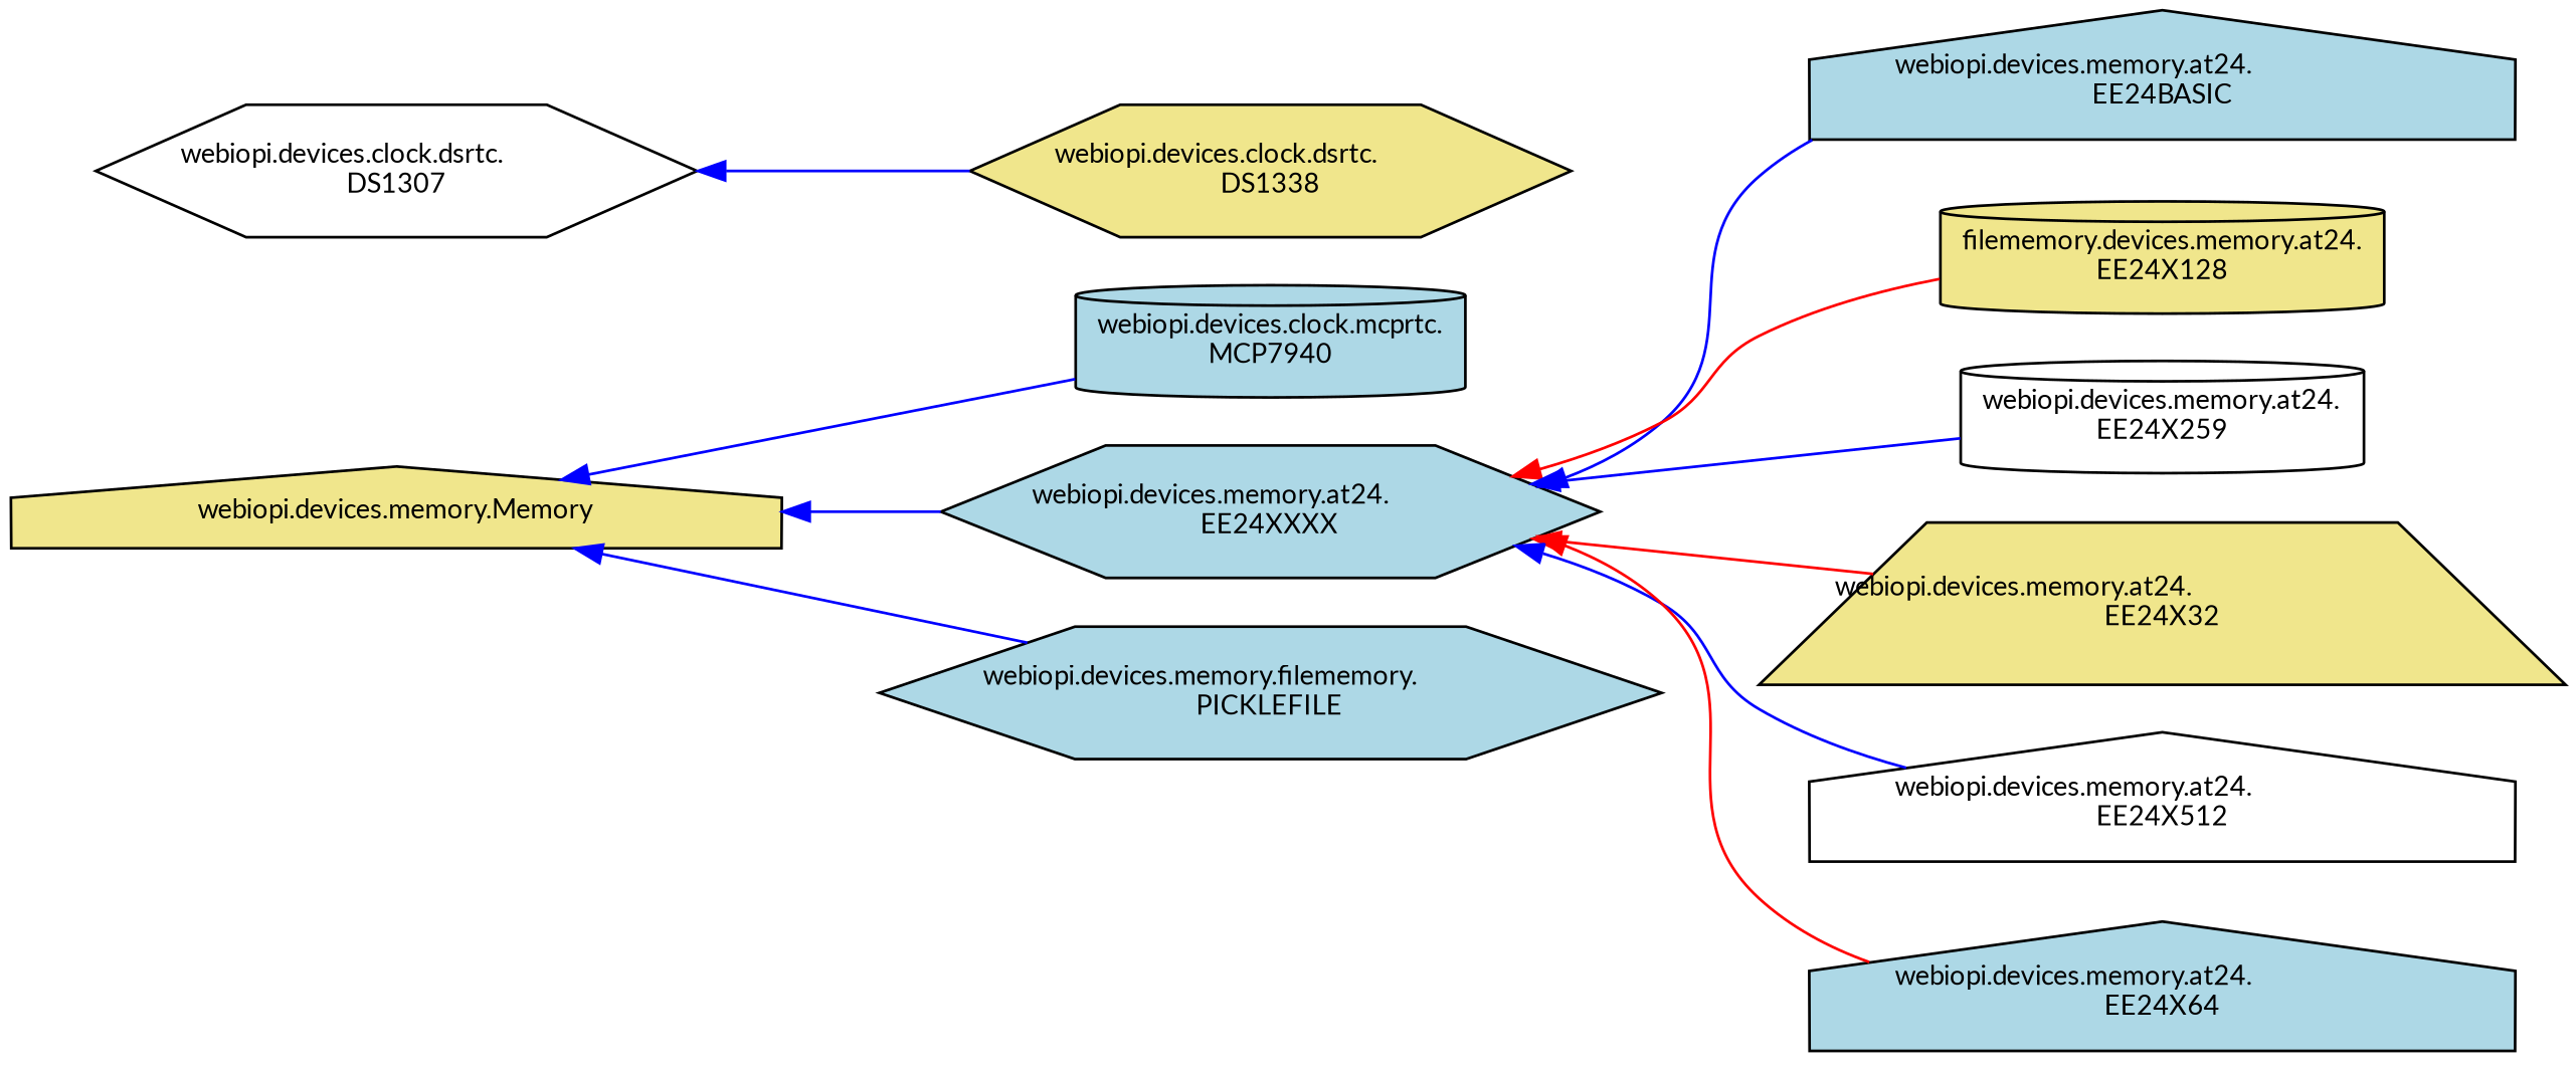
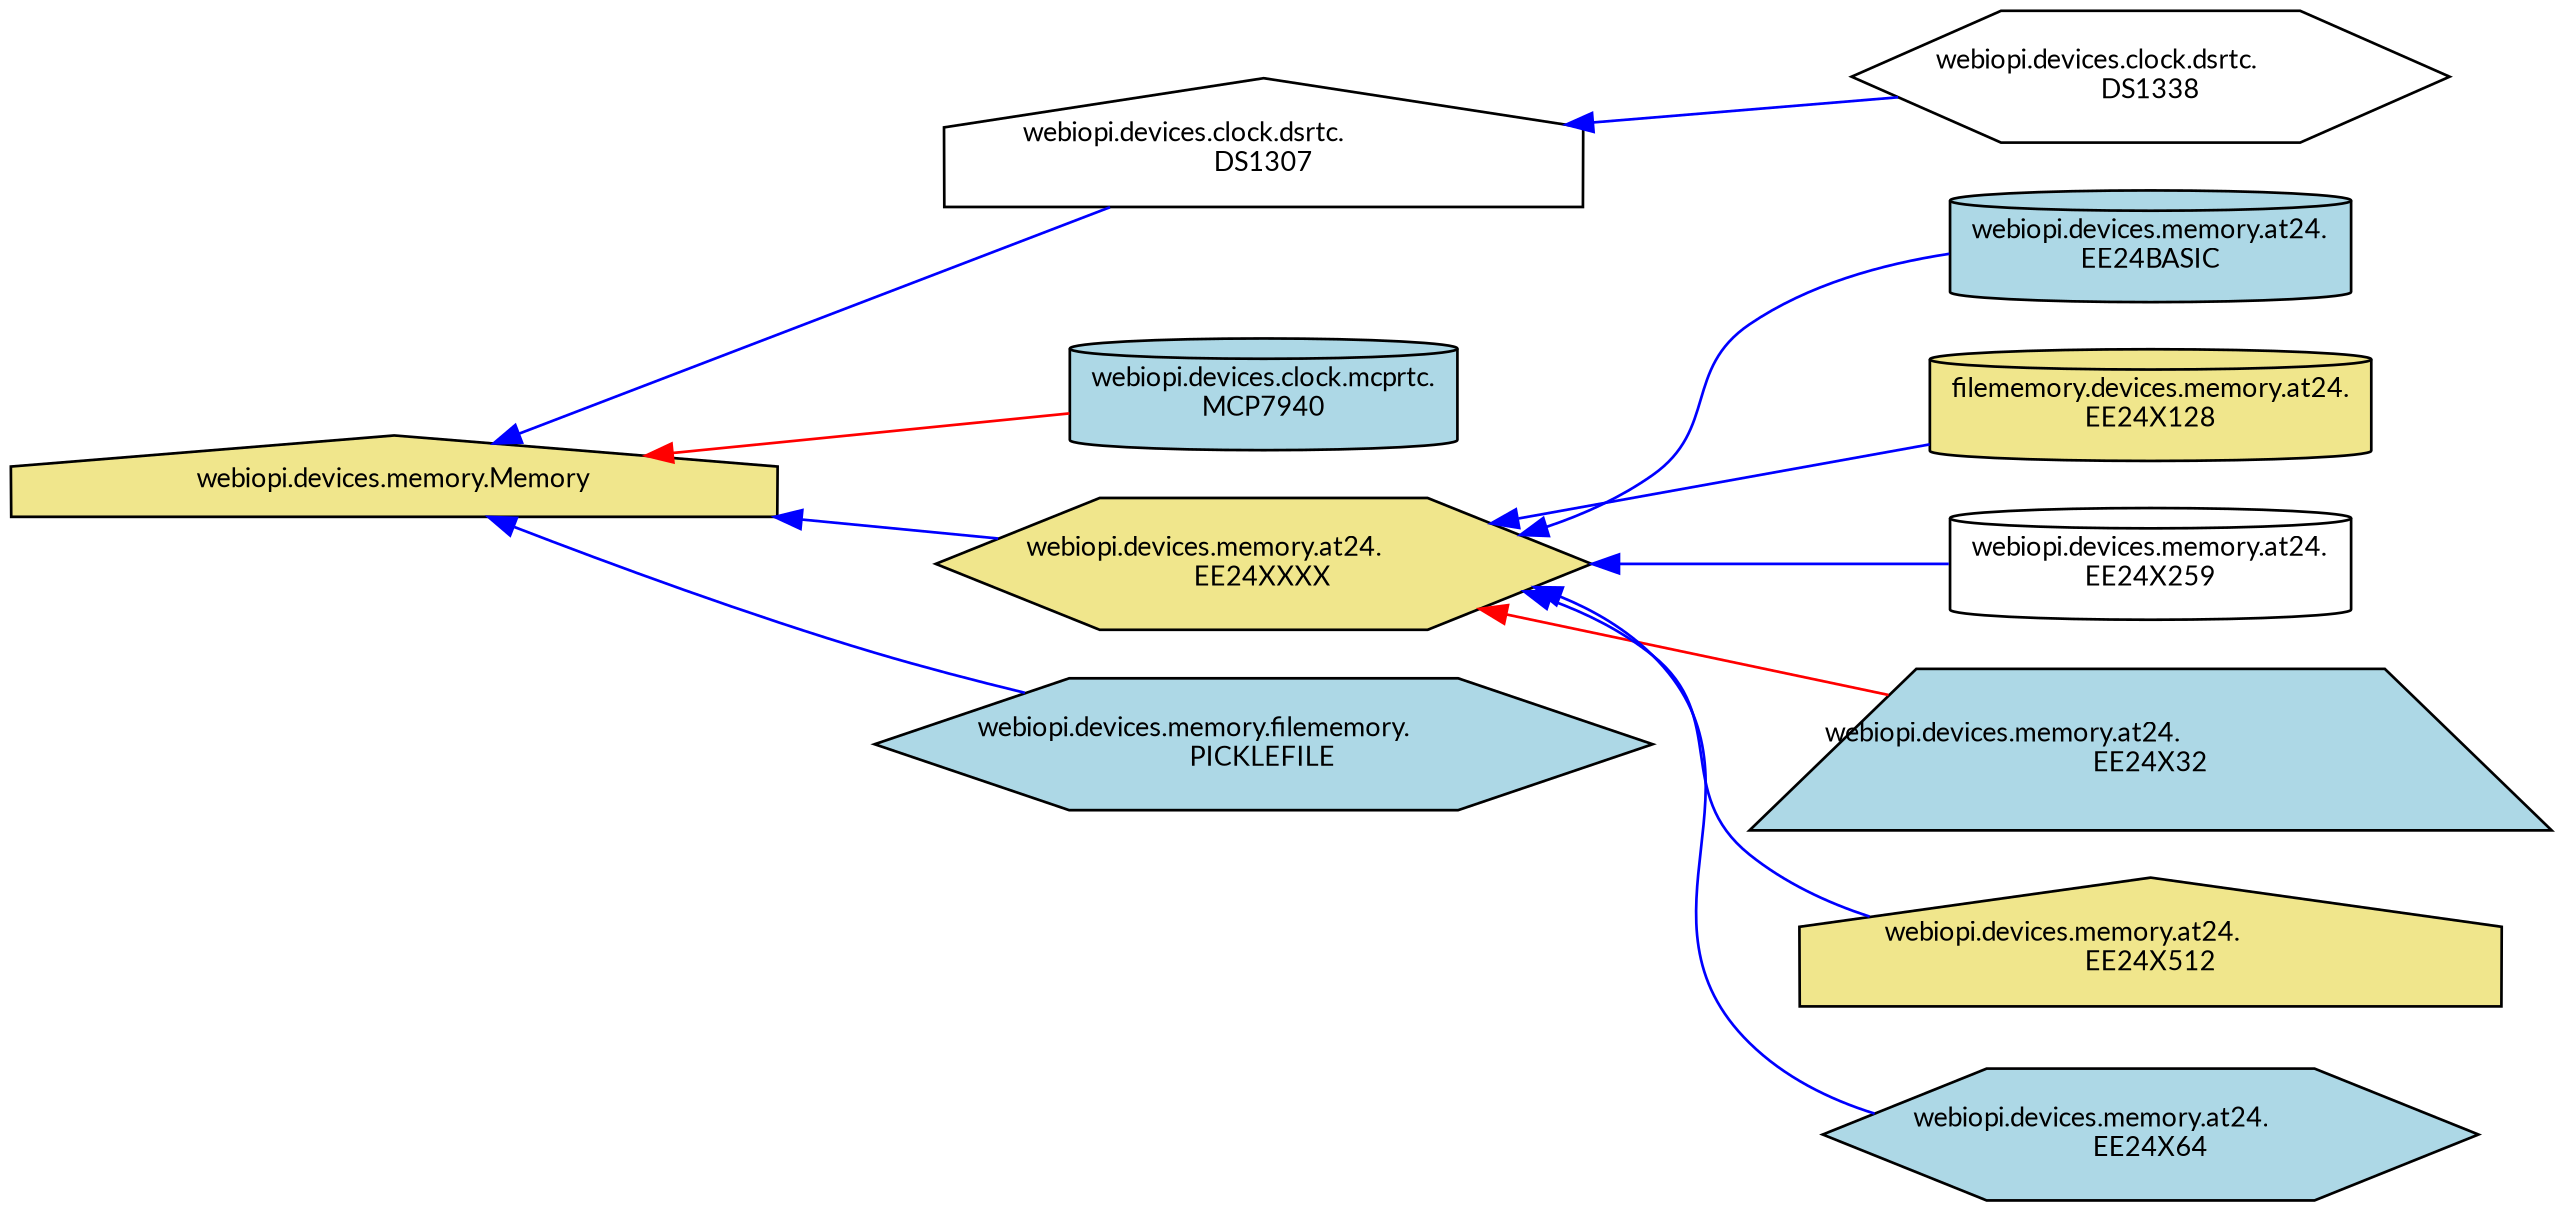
  digraph {
    fontname=Lato
    rankdir=LR
    node [color=black fillcolor=lightblue fontname=Lato fontsize=10 shape=house style=filled]
    edge [color=blue dir=back fontname=Lato fontsize=10 labelfontname=Helvetica labelfontsize=10 style=solid]
    n1 [fillcolor=khaki fontcolor=black height=0.2 label="webiopi.devices.memory.Memory" width=0.4]
-   n2 [fillcolor=white height=0.2 label="webiopi.devices.clock.dsrtc.\lDS1307" shape=hexagon width=0.4]
+   n2 [fillcolor=white height=0.2 label="webiopi.devices.clock.dsrtc.\lDS1307" width=0.4]
    n3 [height=0.2 label="webiopi.devices.clock.mcprtc.\lMCP7940" shape=cylinder width=0.4]
-   n4 [height=0.2 label="webiopi.devices.memory.at24.\lEE24XXXX" shape=hexagon width=0.4]
+   n4 [fillcolor=khaki height=0.2 label="webiopi.devices.memory.at24.\lEE24XXXX" shape=hexagon width=0.4]
    n5 [height=0.2 label="webiopi.devices.memory.filememory.\lPICKLEFILE" shape=hexagon width=0.4]
-   n6 [fillcolor=khaki height=0.2 label="webiopi.devices.clock.dsrtc.\lDS1338" shape=hexagon width=0.4]
-   n7 [height=0.2 label="webiopi.devices.memory.at24.\lEE24BASIC" width=0.4]
+   n6 [fillcolor=white height=0.2 label="webiopi.devices.clock.dsrtc.\lDS1338" shape=hexagon width=0.4]
+   n7 [height=0.2 label="webiopi.devices.memory.at24.\lEE24BASIC" shape=cylinder width=0.4]
    n8 [fillcolor=khaki height=0.2 label="filememory.devices.memory.at24.\lEE24X128" shape=cylinder width=0.4]
    n9 [fillcolor=white height=0.2 label="webiopi.devices.memory.at24.\lEE24X259" shape=cylinder width=0.4]
-   n10 [fillcolor=khaki height=0.2 label="webiopi.devices.memory.at24.\lEE24X32" shape=trapezium width=0.4]
-   n11 [fillcolor=white height=0.2 label="webiopi.devices.memory.at24.\lEE24X512" width=0.4]
-   n12 [height=0.2 label="webiopi.devices.memory.at24.\lEE24X64" width=0.4]
-   n1 -> n3
+   n10 [height=0.2 label="webiopi.devices.memory.at24.\lEE24X32" shape=trapezium width=0.4]
+   n11 [fillcolor=khaki height=0.2 label="webiopi.devices.memory.at24.\lEE24X512" width=0.4]
+   n12 [height=0.2 label="webiopi.devices.memory.at24.\lEE24X64" shape=hexagon width=0.4]
+   n1 -> n2
+   n1 -> n3 [color=red]
    n1 -> n4
    n1 -> n5
    n2 -> n6
    n4 -> n7
-   n4 -> n8 [color=red]
+   n4 -> n8
    n4 -> n9
    n4 -> n10 [color=red]
    n4 -> n11
-   n4 -> n12 [color=red]
+   n4 -> n12
  }
